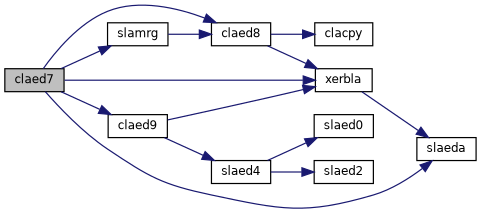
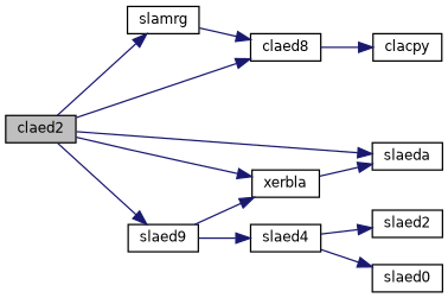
  digraph {
    rankdir=LR
    node [color=black fillcolor=white fontname=Helvetica fontsize=10 shape=record style=filled]
    edge [color=midnightblue fontname=Helvetica fontsize=10 labelfontname=Helvetica labelfontsize=10 style=solid]
-   n1 [fillcolor=grey75 fontcolor=black height=0.2 label=claed7 width=0.4]
+   n1 [fillcolor=grey75 fontcolor=black height=0.2 label=claed2 width=0.4]
    n2 [height=0.2 label=claed8 width=0.4]
    n3 [height=0.2 label=slamrg width=0.4]
    n4 [height=0.2 label=xerbla width=0.4]
-   n5 [height=0.2 label=claed9 width=0.4]
+   n5 [height=0.2 label=slaed9 width=0.4]
    n6 [height=0.2 label=slaeda width=0.4]
    n7 [height=0.2 label=clacpy width=0.4]
    n8 [height=0.2 label=slaed4 width=0.4]
    n9 [height=0.2 label=slaed0 width=0.4]
    n10 [height=0.2 label=slaed2 width=0.4]
    n1 -> n2
    n1 -> n3
    n1 -> n4
    n1 -> n5
    n1 -> n6
-   n2 -> n4
    n2 -> n7
    n3 -> n2
    n4 -> n6
    n5 -> n4
    n5 -> n8
    n8 -> n9
    n8 -> n10
  }
